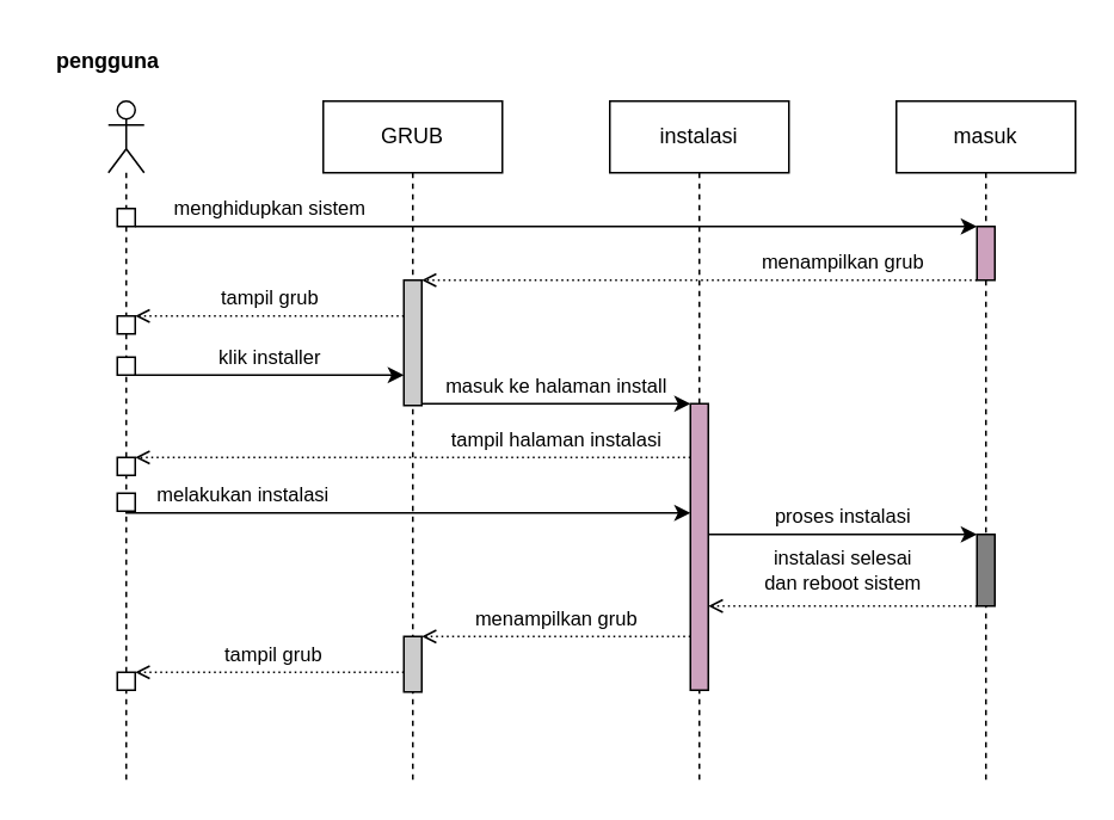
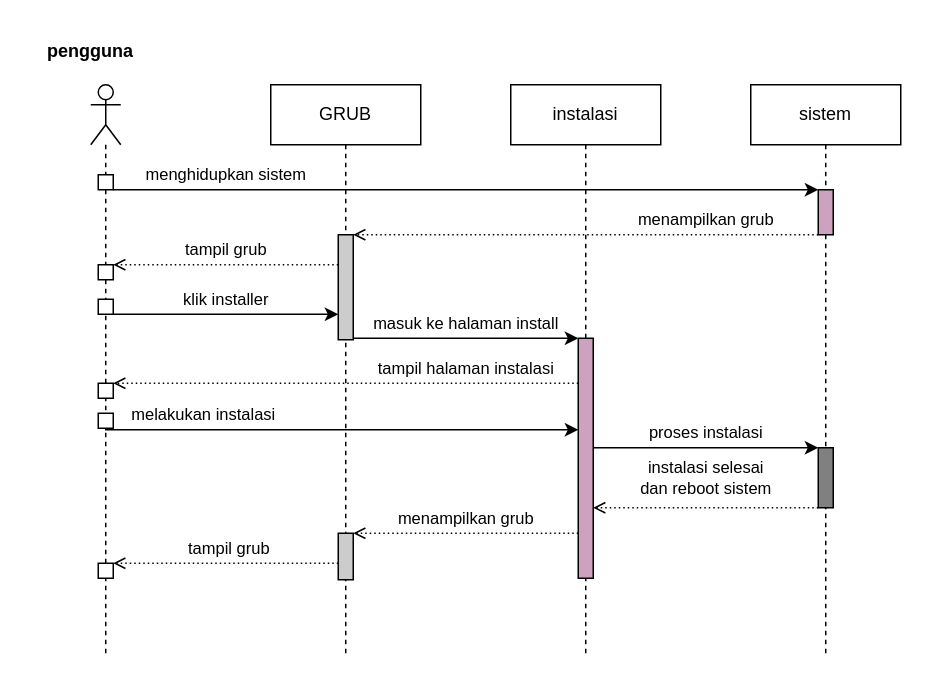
  <mxCell id="0" />
  <mxCell id="1" parent="0" />
  <mxCell id="2" value="" style="shape=umlLifeline;participant=umlActor;perimeter=lifelinePerimeter;whiteSpace=wrap;html=1;container=1;collapsible=0;recursiveResize=0;verticalAlign=top;spacingTop=36;outlineConnect=0;" vertex="1" parent="1"><mxGeometry x="60" y="56" width="20" height="380" as="geometry" /></mxCell>
  <mxCell id="3" value="" style="html=1;points=[];perimeter=orthogonalPerimeter;" vertex="1" parent="2"><mxGeometry x="5" y="60" width="10" height="10" as="geometry" /></mxCell>
  <mxCell id="4" value="" style="html=1;points=[];perimeter=orthogonalPerimeter;" vertex="1" parent="2"><mxGeometry x="5" y="120" width="10" height="10" as="geometry" /></mxCell>
  <mxCell id="5" value="" style="html=1;points=[];perimeter=orthogonalPerimeter;" vertex="1" parent="2"><mxGeometry x="5" y="143" width="10" height="10" as="geometry" /></mxCell>
  <mxCell id="6" value="" style="html=1;points=[];perimeter=orthogonalPerimeter;" vertex="1" parent="2"><mxGeometry x="5" y="199" width="10" height="10" as="geometry" /></mxCell>
  <mxCell id="7" value="" style="html=1;points=[];perimeter=orthogonalPerimeter;" vertex="1" parent="2"><mxGeometry x="5" y="219" width="10" height="10" as="geometry" /></mxCell>
  <mxCell id="8" value="" style="html=1;points=[];perimeter=orthogonalPerimeter;" vertex="1" parent="2"><mxGeometry x="5" y="319" width="10" height="10" as="geometry" /></mxCell>
  <mxCell id="9" value="GRUB" style="shape=umlLifeline;perimeter=lifelinePerimeter;whiteSpace=wrap;html=1;container=1;collapsible=0;recursiveResize=0;outlineConnect=0;" vertex="1" parent="1"><mxGeometry x="180" y="56" width="100" height="380" as="geometry" /></mxCell>
  <mxCell id="10" value="" style="html=1;points=[];perimeter=orthogonalPerimeter;fillColor=#CCCCCC;" vertex="1" parent="9"><mxGeometry x="45" y="100" width="10" height="70" as="geometry" /></mxCell>
  <mxCell id="11" value="" style="html=1;points=[];perimeter=orthogonalPerimeter;fillColor=#CCCCCC;" vertex="1" parent="9"><mxGeometry x="45" y="299" width="10" height="31" as="geometry" /></mxCell>
  <mxCell id="12" value="instalasi" style="shape=umlLifeline;perimeter=lifelinePerimeter;whiteSpace=wrap;html=1;container=1;collapsible=0;recursiveResize=0;outlineConnect=0;" vertex="1" parent="1"><mxGeometry x="340" y="56" width="100" height="380" as="geometry" /></mxCell>
  <mxCell id="13" value="" style="html=1;points=[];perimeter=orthogonalPerimeter;fillColor=#CDA2BE;" vertex="1" parent="12"><mxGeometry x="45" y="169" width="10" height="160" as="geometry" /></mxCell>
- <mxCell id="14" value="masuk" style="shape=umlLifeline;perimeter=lifelinePerimeter;whiteSpace=wrap;html=1;container=1;collapsible=0;recursiveResize=0;outlineConnect=0;" vertex="1" parent="1"><mxGeometry x="500" y="56" width="100" height="380" as="geometry" /></mxCell>
+ <mxCell id="14" value="sistem" style="shape=umlLifeline;perimeter=lifelinePerimeter;whiteSpace=wrap;html=1;container=1;collapsible=0;recursiveResize=0;outlineConnect=0;" vertex="1" parent="1"><mxGeometry x="500" y="56" width="100" height="380" as="geometry" /></mxCell>
  <mxCell id="15" value="" style="html=1;points=[];perimeter=orthogonalPerimeter;fillColor=#CDA2BE;" vertex="1" parent="14"><mxGeometry x="45" y="70" width="10" height="30" as="geometry" /></mxCell>
  <mxCell id="16" value="" style="html=1;points=[];perimeter=orthogonalPerimeter;fillColor=#808080;" vertex="1" parent="14"><mxGeometry x="45" y="242" width="10" height="40" as="geometry" /></mxCell>
  <mxCell id="17" value="menghidupkan sistem" style="edgeStyle=orthogonalEdgeStyle;rounded=0;orthogonalLoop=1;jettySize=auto;html=1;" edge="1" parent="1" source="3" target="15"><mxGeometry x="-0.681" y="10" relative="1" as="geometry"><Array as="points"><mxPoint x="470" y="126" /><mxPoint x="470" y="126" /></Array><mxPoint as="offset" /></mxGeometry></mxCell>
  <mxCell id="18" value="menampilkan grub" style="edgeStyle=orthogonalEdgeStyle;rounded=0;orthogonalLoop=1;jettySize=auto;html=1;endArrow=open;endFill=0;dashed=1;dashPattern=1 2;" edge="1" parent="1" source="15" target="10"><mxGeometry x="-0.516" y="-10" relative="1" as="geometry"><Array as="points"><mxPoint x="350" y="156" /><mxPoint x="350" y="156" /></Array><mxPoint as="offset" /></mxGeometry></mxCell>
  <mxCell id="19" value="tampil grub" style="edgeStyle=orthogonalEdgeStyle;rounded=0;orthogonalLoop=1;jettySize=auto;html=1;dashed=1;dashPattern=1 2;endArrow=open;endFill=0;" edge="1" parent="1" source="10" target="4"><mxGeometry y="-10" relative="1" as="geometry"><Array as="points"><mxPoint x="190" y="176" /><mxPoint x="190" y="176" /></Array><mxPoint as="offset" /></mxGeometry></mxCell>
  <mxCell id="20" value="klik installer" style="edgeStyle=orthogonalEdgeStyle;rounded=0;orthogonalLoop=1;jettySize=auto;html=1;" edge="1" parent="1" source="5"><mxGeometry y="10" relative="1" as="geometry"><mxPoint x="225" y="209" as="targetPoint" /><Array as="points"><mxPoint x="180" y="209" /><mxPoint x="180" y="209" /></Array><mxPoint as="offset" /></mxGeometry></mxCell>
  <mxCell id="21" value="masuk ke halaman install" style="edgeStyle=orthogonalEdgeStyle;rounded=0;orthogonalLoop=1;jettySize=auto;html=1;" edge="1" parent="1" source="10" target="13"><mxGeometry y="10" relative="1" as="geometry"><mxPoint x="235" y="246" as="sourcePoint" /><Array as="points"><mxPoint x="390" y="226" /></Array><mxPoint as="offset" /></mxGeometry></mxCell>
  <mxCell id="22" value="tampil halaman instalasi" style="edgeStyle=orthogonalEdgeStyle;rounded=0;orthogonalLoop=1;jettySize=auto;html=1;dashed=1;dashPattern=1 2;endArrow=open;endFill=0;" edge="1" parent="1" source="13" target="6"><mxGeometry x="-0.516" y="-10" relative="1" as="geometry"><Array as="points"><mxPoint x="230" y="255" /><mxPoint x="230" y="255" /></Array><mxPoint as="offset" /></mxGeometry></mxCell>
  <mxCell id="23" value="pengguna" style="text;align=center;fontStyle=1;verticalAlign=middle;spacingLeft=3;spacingRight=3;strokeColor=none;rotatable=0;points=[[0,0.5],[1,0.5]];portConstraint=eastwest;" vertex="1" parent="1"><mxGeometry x="20" y="20" width="80" height="26" as="geometry" /></mxCell>
  <mxCell id="24" value="melakukan instalasi" style="edgeStyle=orthogonalEdgeStyle;rounded=0;orthogonalLoop=1;jettySize=auto;html=1;endArrow=classic;endFill=1;" edge="1" parent="1" source="7" target="13"><mxGeometry x="-0.581" y="10" relative="1" as="geometry"><mxPoint x="380" y="285" as="targetPoint" /><Array as="points"><mxPoint x="70" y="286" /></Array><mxPoint as="offset" /></mxGeometry></mxCell>
  <mxCell id="25" value="proses instalasi" style="edgeStyle=orthogonalEdgeStyle;rounded=0;orthogonalLoop=1;jettySize=auto;html=1;endArrow=classic;endFill=1;" edge="1" parent="1" target="16"><mxGeometry y="10" relative="1" as="geometry"><mxPoint x="395" y="298" as="sourcePoint" /><Array as="points"><mxPoint x="470" y="298" /><mxPoint x="470" y="298" /></Array><mxPoint as="offset" /></mxGeometry></mxCell>
  <mxCell id="26" value="instalasi selesai&lt;br&gt;dan reboot sistem" style="edgeStyle=orthogonalEdgeStyle;rounded=0;orthogonalLoop=1;jettySize=auto;html=1;endArrow=open;endFill=0;dashed=1;dashPattern=1 2;" edge="1" parent="1" source="16"><mxGeometry y="-20" relative="1" as="geometry"><mxPoint x="395" y="338" as="targetPoint" /><Array as="points"><mxPoint x="470" y="338" /><mxPoint x="470" y="338" /></Array><mxPoint as="offset" /></mxGeometry></mxCell>
  <mxCell id="27" value="menampilkan grub" style="edgeStyle=orthogonalEdgeStyle;rounded=0;orthogonalLoop=1;jettySize=auto;html=1;endArrow=open;endFill=0;dashed=1;dashPattern=1 2;" edge="1" parent="1" target="11"><mxGeometry y="-10" relative="1" as="geometry"><mxPoint x="385" y="355" as="sourcePoint" /><Array as="points"><mxPoint x="310" y="355" /><mxPoint x="310" y="355" /></Array><mxPoint as="offset" /></mxGeometry></mxCell>
  <mxCell id="28" value="tampil grub" style="edgeStyle=orthogonalEdgeStyle;rounded=0;orthogonalLoop=1;jettySize=auto;html=1;endArrow=open;endFill=0;dashed=1;dashPattern=1 2;" edge="1" parent="1" target="8"><mxGeometry x="-0.032" y="-10" relative="1" as="geometry"><mxPoint x="225" y="375" as="sourcePoint" /><Array as="points"><mxPoint x="180" y="375" /><mxPoint x="180" y="375" /></Array><mxPoint as="offset" /></mxGeometry></mxCell>
